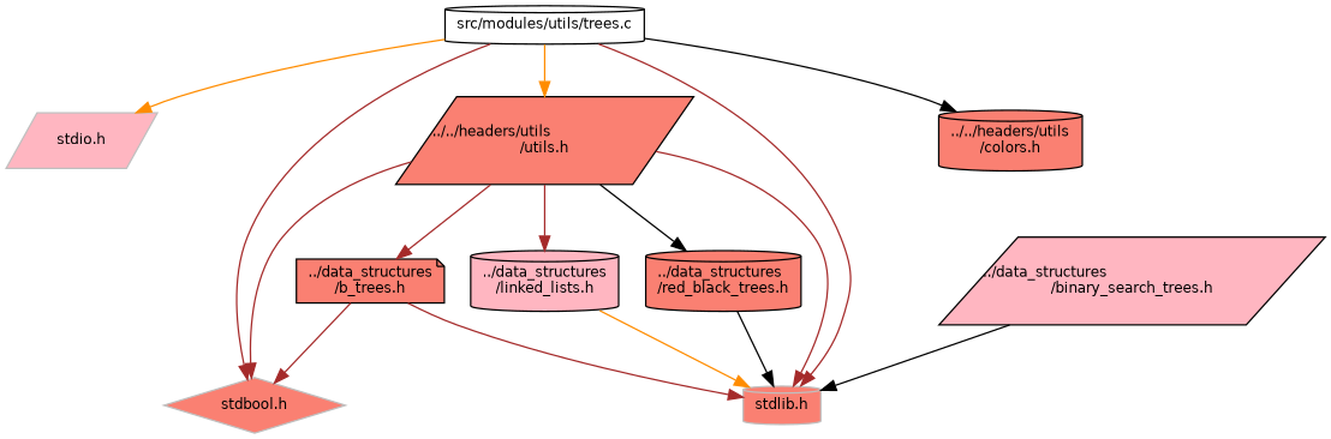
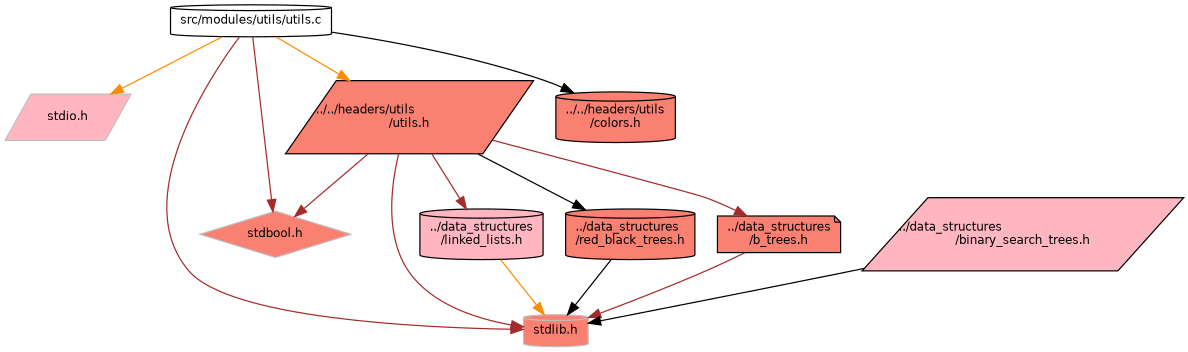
  digraph {
    node [color=black fillcolor=salmon fontname=Helvetica fontsize=10 shape=cylinder style=filled]
    edge [color=brown fontname=Helvetica fontsize=10 labelfontname=Helvetica labelfontsize=10 style=solid]
-   n1 [fillcolor=white fontcolor=black height=0.2 label="src/modules/utils/trees.c" width=0.4]
+   n1 [fillcolor=white fontcolor=black height=0.2 label="src/modules/utils/utils.c" width=0.4]
    n2 [color=grey75 fillcolor=lightpink height=0.2 label="stdio.h" shape=parallelogram width=0.4]
    n3 [color=grey75 height=0.2 label="stdlib.h" width=0.4]
    n4 [color=grey75 height=0.2 label="stdbool.h" shape=diamond width=0.4]
    n5 [height=0.2 label="../../headers/utils\l/utils.h" shape=parallelogram width=0.4]
    n6 [height=0.2 label="../../headers/utils\l/colors.h" width=0.4]
    n7 [fillcolor=lightpink height=0.2 label="../data_structures\l/linked_lists.h" width=0.4]
    n8 [height=0.2 label="../data_structures\l/red_black_trees.h" width=0.4]
    n9 [height=0.2 label="../data_structures\l/b_trees.h" shape=note width=0.4]
    n10 [fillcolor=lightpink height=0.2 label="../data_structures\l/binary_search_trees.h" shape=parallelogram width=0.4]
    n1 -> n2 [color=darkorange]
    n1 -> n3
    n1 -> n4
    n1 -> n5 [color=darkorange]
    n1 -> n6 [color=black]
    n5 -> n3
    n5 -> n4
    n5 -> n7
    n5 -> n8 [color=black]
    n5 -> n9
    n7 -> n3 [color=darkorange]
    n8 -> n3 [color=black]
    n9 -> n3
-   n9 -> n4
    n10 -> n3 [color=black]
  }
